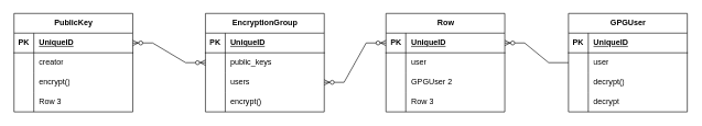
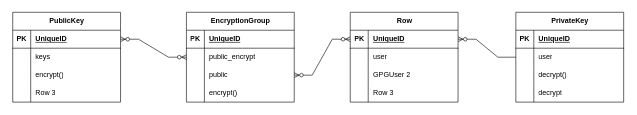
  <mxCell id="0" />
  <mxCell id="1" parent="0" />
  <mxCell id="2" value="Row" style="shape=table;startSize=30;container=1;collapsible=1;childLayout=tableLayout;fixedRows=1;rowLines=0;fontStyle=1;align=center;resizeLast=1;html=1;" vertex="1" parent="1"><mxGeometry x="583.5" y="20" width="180" height="150" as="geometry" /></mxCell>
  <mxCell id="3" value="" style="shape=tableRow;horizontal=0;startSize=0;swimlaneHead=0;swimlaneBody=0;fillColor=none;collapsible=0;dropTarget=0;points=[[0,0.5],[1,0.5]];portConstraint=eastwest;top=0;left=0;right=0;bottom=1;" vertex="1" parent="2"><mxGeometry y="30" width="180" height="30" as="geometry" /></mxCell>
  <mxCell id="4" value="PK" style="shape=partialRectangle;connectable=0;fillColor=none;top=0;left=0;bottom=0;right=0;fontStyle=1;overflow=hidden;whiteSpace=wrap;html=1;" vertex="1" parent="3"><mxGeometry width="30" height="30" as="geometry"><mxRectangle width="30" height="30" as="alternateBounds" /></mxGeometry></mxCell>
  <mxCell id="5" value="UniqueID" style="shape=partialRectangle;connectable=0;fillColor=none;top=0;left=0;bottom=0;right=0;align=left;spacingLeft=6;fontStyle=5;overflow=hidden;whiteSpace=wrap;html=1;" vertex="1" parent="3"><mxGeometry x="30" width="150" height="30" as="geometry"><mxRectangle width="150" height="30" as="alternateBounds" /></mxGeometry></mxCell>
  <mxCell id="6" value="" style="shape=tableRow;horizontal=0;startSize=0;swimlaneHead=0;swimlaneBody=0;fillColor=none;collapsible=0;dropTarget=0;points=[[0,0.5],[1,0.5]];portConstraint=eastwest;top=0;left=0;right=0;bottom=0;" vertex="1" parent="2"><mxGeometry y="60" width="180" height="30" as="geometry" /></mxCell>
  <mxCell id="7" value="" style="shape=partialRectangle;connectable=0;fillColor=none;top=0;left=0;bottom=0;right=0;editable=1;overflow=hidden;whiteSpace=wrap;html=1;" vertex="1" parent="6"><mxGeometry width="30" height="30" as="geometry"><mxRectangle width="30" height="30" as="alternateBounds" /></mxGeometry></mxCell>
  <mxCell id="8" value="user" style="shape=partialRectangle;connectable=0;fillColor=none;top=0;left=0;bottom=0;right=0;align=left;spacingLeft=6;overflow=hidden;whiteSpace=wrap;html=1;" vertex="1" parent="6"><mxGeometry x="30" width="150" height="30" as="geometry"><mxRectangle width="150" height="30" as="alternateBounds" /></mxGeometry></mxCell>
  <mxCell id="9" value="" style="shape=tableRow;horizontal=0;startSize=0;swimlaneHead=0;swimlaneBody=0;fillColor=none;collapsible=0;dropTarget=0;points=[[0,0.5],[1,0.5]];portConstraint=eastwest;top=0;left=0;right=0;bottom=0;" vertex="1" parent="2"><mxGeometry y="90" width="180" height="30" as="geometry" /></mxCell>
  <mxCell id="10" value="" style="shape=partialRectangle;connectable=0;fillColor=none;top=0;left=0;bottom=0;right=0;editable=1;overflow=hidden;whiteSpace=wrap;html=1;" vertex="1" parent="9"><mxGeometry width="30" height="30" as="geometry"><mxRectangle width="30" height="30" as="alternateBounds" /></mxGeometry></mxCell>
  <mxCell id="11" value="GPGUser 2" style="shape=partialRectangle;connectable=0;fillColor=none;top=0;left=0;bottom=0;right=0;align=left;spacingLeft=6;overflow=hidden;whiteSpace=wrap;html=1;" vertex="1" parent="9"><mxGeometry x="30" width="150" height="30" as="geometry"><mxRectangle width="150" height="30" as="alternateBounds" /></mxGeometry></mxCell>
  <mxCell id="12" value="" style="shape=tableRow;horizontal=0;startSize=0;swimlaneHead=0;swimlaneBody=0;fillColor=none;collapsible=0;dropTarget=0;points=[[0,0.5],[1,0.5]];portConstraint=eastwest;top=0;left=0;right=0;bottom=0;" vertex="1" parent="2"><mxGeometry y="120" width="180" height="30" as="geometry" /></mxCell>
  <mxCell id="13" value="" style="shape=partialRectangle;connectable=0;fillColor=none;top=0;left=0;bottom=0;right=0;editable=1;overflow=hidden;whiteSpace=wrap;html=1;" vertex="1" parent="12"><mxGeometry width="30" height="30" as="geometry"><mxRectangle width="30" height="30" as="alternateBounds" /></mxGeometry></mxCell>
  <mxCell id="14" value="Row 3" style="shape=partialRectangle;connectable=0;fillColor=none;top=0;left=0;bottom=0;right=0;align=left;spacingLeft=6;overflow=hidden;whiteSpace=wrap;html=1;" vertex="1" parent="12"><mxGeometry x="30" width="150" height="30" as="geometry"><mxRectangle width="150" height="30" as="alternateBounds" /></mxGeometry></mxCell>
  <mxCell id="15" value="PublicKey" style="shape=table;startSize=30;container=1;collapsible=1;childLayout=tableLayout;fixedRows=1;rowLines=0;fontStyle=1;align=center;resizeLast=1;html=1;" vertex="1" parent="1"><mxGeometry x="20" y="20" width="180" height="150" as="geometry" /></mxCell>
  <mxCell id="16" value="" style="shape=tableRow;horizontal=0;startSize=0;swimlaneHead=0;swimlaneBody=0;fillColor=none;collapsible=0;dropTarget=0;points=[[0,0.5],[1,0.5]];portConstraint=eastwest;top=0;left=0;right=0;bottom=1;" vertex="1" parent="15"><mxGeometry y="30" width="180" height="30" as="geometry" /></mxCell>
  <mxCell id="17" value="PK" style="shape=partialRectangle;connectable=0;fillColor=none;top=0;left=0;bottom=0;right=0;fontStyle=1;overflow=hidden;whiteSpace=wrap;html=1;" vertex="1" parent="16"><mxGeometry width="30" height="30" as="geometry"><mxRectangle width="30" height="30" as="alternateBounds" /></mxGeometry></mxCell>
  <mxCell id="18" value="UniqueID" style="shape=partialRectangle;connectable=0;fillColor=none;top=0;left=0;bottom=0;right=0;align=left;spacingLeft=6;fontStyle=5;overflow=hidden;whiteSpace=wrap;html=1;" vertex="1" parent="16"><mxGeometry x="30" width="150" height="30" as="geometry"><mxRectangle width="150" height="30" as="alternateBounds" /></mxGeometry></mxCell>
  <mxCell id="19" value="" style="shape=tableRow;horizontal=0;startSize=0;swimlaneHead=0;swimlaneBody=0;fillColor=none;collapsible=0;dropTarget=0;points=[[0,0.5],[1,0.5]];portConstraint=eastwest;top=0;left=0;right=0;bottom=0;" vertex="1" parent="15"><mxGeometry y="60" width="180" height="30" as="geometry" /></mxCell>
  <mxCell id="20" value="" style="shape=partialRectangle;connectable=0;fillColor=none;top=0;left=0;bottom=0;right=0;editable=1;overflow=hidden;whiteSpace=wrap;html=1;" vertex="1" parent="19"><mxGeometry width="30" height="30" as="geometry"><mxRectangle width="30" height="30" as="alternateBounds" /></mxGeometry></mxCell>
- <mxCell id="21" value="creator" style="shape=partialRectangle;connectable=0;fillColor=none;top=0;left=0;bottom=0;right=0;align=left;spacingLeft=6;overflow=hidden;whiteSpace=wrap;html=1;" vertex="1" parent="19"><mxGeometry x="30" width="150" height="30" as="geometry"><mxRectangle width="150" height="30" as="alternateBounds" /></mxGeometry></mxCell>
+ <mxCell id="21" value="keys" style="shape=partialRectangle;connectable=0;fillColor=none;top=0;left=0;bottom=0;right=0;align=left;spacingLeft=6;overflow=hidden;whiteSpace=wrap;html=1;" vertex="1" parent="19"><mxGeometry x="30" width="150" height="30" as="geometry"><mxRectangle width="150" height="30" as="alternateBounds" /></mxGeometry></mxCell>
  <mxCell id="22" value="" style="shape=tableRow;horizontal=0;startSize=0;swimlaneHead=0;swimlaneBody=0;fillColor=none;collapsible=0;dropTarget=0;points=[[0,0.5],[1,0.5]];portConstraint=eastwest;top=0;left=0;right=0;bottom=0;" vertex="1" parent="15"><mxGeometry y="90" width="180" height="30" as="geometry" /></mxCell>
  <mxCell id="23" value="" style="shape=partialRectangle;connectable=0;fillColor=none;top=0;left=0;bottom=0;right=0;editable=1;overflow=hidden;whiteSpace=wrap;html=1;" vertex="1" parent="22"><mxGeometry width="30" height="30" as="geometry"><mxRectangle width="30" height="30" as="alternateBounds" /></mxGeometry></mxCell>
  <mxCell id="24" value="encrypt()" style="shape=partialRectangle;connectable=0;fillColor=none;top=0;left=0;bottom=0;right=0;align=left;spacingLeft=6;overflow=hidden;whiteSpace=wrap;html=1;" vertex="1" parent="22"><mxGeometry x="30" width="150" height="30" as="geometry"><mxRectangle width="150" height="30" as="alternateBounds" /></mxGeometry></mxCell>
  <mxCell id="25" value="" style="shape=tableRow;horizontal=0;startSize=0;swimlaneHead=0;swimlaneBody=0;fillColor=none;collapsible=0;dropTarget=0;points=[[0,0.5],[1,0.5]];portConstraint=eastwest;top=0;left=0;right=0;bottom=0;" vertex="1" parent="15"><mxGeometry y="120" width="180" height="30" as="geometry" /></mxCell>
  <mxCell id="26" value="" style="shape=partialRectangle;connectable=0;fillColor=none;top=0;left=0;bottom=0;right=0;editable=1;overflow=hidden;whiteSpace=wrap;html=1;" vertex="1" parent="25"><mxGeometry width="30" height="30" as="geometry"><mxRectangle width="30" height="30" as="alternateBounds" /></mxGeometry></mxCell>
  <mxCell id="27" value="Row 3" style="shape=partialRectangle;connectable=0;fillColor=none;top=0;left=0;bottom=0;right=0;align=left;spacingLeft=6;overflow=hidden;whiteSpace=wrap;html=1;" vertex="1" parent="25"><mxGeometry x="30" width="150" height="30" as="geometry"><mxRectangle width="150" height="30" as="alternateBounds" /></mxGeometry></mxCell>
- <mxCell id="28" value="GPGUser" style="shape=table;startSize=30;container=1;collapsible=1;childLayout=tableLayout;fixedRows=1;rowLines=0;fontStyle=1;align=center;resizeLast=1;html=1;" vertex="1" parent="1"><mxGeometry x="860" y="20" width="180" height="150" as="geometry" /></mxCell>
+ <mxCell id="28" value="PrivateKey" style="shape=table;startSize=30;container=1;collapsible=1;childLayout=tableLayout;fixedRows=1;rowLines=0;fontStyle=1;align=center;resizeLast=1;html=1;" vertex="1" parent="1"><mxGeometry x="860" y="20" width="180" height="150" as="geometry" /></mxCell>
  <mxCell id="29" value="" style="shape=tableRow;horizontal=0;startSize=0;swimlaneHead=0;swimlaneBody=0;fillColor=none;collapsible=0;dropTarget=0;points=[[0,0.5],[1,0.5]];portConstraint=eastwest;top=0;left=0;right=0;bottom=1;" vertex="1" parent="28"><mxGeometry y="30" width="180" height="30" as="geometry" /></mxCell>
  <mxCell id="30" value="PK" style="shape=partialRectangle;connectable=0;fillColor=none;top=0;left=0;bottom=0;right=0;fontStyle=1;overflow=hidden;whiteSpace=wrap;html=1;" vertex="1" parent="29"><mxGeometry width="30" height="30" as="geometry"><mxRectangle width="30" height="30" as="alternateBounds" /></mxGeometry></mxCell>
  <mxCell id="31" value="UniqueID" style="shape=partialRectangle;connectable=0;fillColor=none;top=0;left=0;bottom=0;right=0;align=left;spacingLeft=6;fontStyle=5;overflow=hidden;whiteSpace=wrap;html=1;" vertex="1" parent="29"><mxGeometry x="30" width="150" height="30" as="geometry"><mxRectangle width="150" height="30" as="alternateBounds" /></mxGeometry></mxCell>
  <mxCell id="32" value="" style="shape=tableRow;horizontal=0;startSize=0;swimlaneHead=0;swimlaneBody=0;fillColor=none;collapsible=0;dropTarget=0;points=[[0,0.5],[1,0.5]];portConstraint=eastwest;top=0;left=0;right=0;bottom=0;" vertex="1" parent="28"><mxGeometry y="60" width="180" height="30" as="geometry" /></mxCell>
  <mxCell id="33" value="" style="shape=partialRectangle;connectable=0;fillColor=none;top=0;left=0;bottom=0;right=0;editable=1;overflow=hidden;whiteSpace=wrap;html=1;" vertex="1" parent="32"><mxGeometry width="30" height="30" as="geometry"><mxRectangle width="30" height="30" as="alternateBounds" /></mxGeometry></mxCell>
  <mxCell id="34" value="user" style="shape=partialRectangle;connectable=0;fillColor=none;top=0;left=0;bottom=0;right=0;align=left;spacingLeft=6;overflow=hidden;whiteSpace=wrap;html=1;" vertex="1" parent="32"><mxGeometry x="30" width="150" height="30" as="geometry"><mxRectangle width="150" height="30" as="alternateBounds" /></mxGeometry></mxCell>
  <mxCell id="35" value="" style="shape=tableRow;horizontal=0;startSize=0;swimlaneHead=0;swimlaneBody=0;fillColor=none;collapsible=0;dropTarget=0;points=[[0,0.5],[1,0.5]];portConstraint=eastwest;top=0;left=0;right=0;bottom=0;" vertex="1" parent="28"><mxGeometry y="90" width="180" height="30" as="geometry" /></mxCell>
  <mxCell id="36" value="" style="shape=partialRectangle;connectable=0;fillColor=none;top=0;left=0;bottom=0;right=0;editable=1;overflow=hidden;whiteSpace=wrap;html=1;" vertex="1" parent="35"><mxGeometry width="30" height="30" as="geometry"><mxRectangle width="30" height="30" as="alternateBounds" /></mxGeometry></mxCell>
  <mxCell id="37" value="decrypt()" style="shape=partialRectangle;connectable=0;fillColor=none;top=0;left=0;bottom=0;right=0;align=left;spacingLeft=6;overflow=hidden;whiteSpace=wrap;html=1;" vertex="1" parent="35"><mxGeometry x="30" width="150" height="30" as="geometry"><mxRectangle width="150" height="30" as="alternateBounds" /></mxGeometry></mxCell>
  <mxCell id="38" value="" style="shape=tableRow;horizontal=0;startSize=0;swimlaneHead=0;swimlaneBody=0;fillColor=none;collapsible=0;dropTarget=0;points=[[0,0.5],[1,0.5]];portConstraint=eastwest;top=0;left=0;right=0;bottom=0;" vertex="1" parent="28"><mxGeometry y="120" width="180" height="30" as="geometry" /></mxCell>
  <mxCell id="39" value="" style="shape=partialRectangle;connectable=0;fillColor=none;top=0;left=0;bottom=0;right=0;editable=1;overflow=hidden;whiteSpace=wrap;html=1;" vertex="1" parent="38"><mxGeometry width="30" height="30" as="geometry"><mxRectangle width="30" height="30" as="alternateBounds" /></mxGeometry></mxCell>
  <mxCell id="40" value="decrypt" style="shape=partialRectangle;connectable=0;fillColor=none;top=0;left=0;bottom=0;right=0;align=left;spacingLeft=6;overflow=hidden;whiteSpace=wrap;html=1;" vertex="1" parent="38"><mxGeometry x="30" width="150" height="30" as="geometry"><mxRectangle width="150" height="30" as="alternateBounds" /></mxGeometry></mxCell>
  <mxCell id="41" value="EncryptionGroup" style="shape=table;startSize=30;container=1;collapsible=1;childLayout=tableLayout;fixedRows=1;rowLines=0;fontStyle=1;align=center;resizeLast=1;html=1;" vertex="1" parent="1"><mxGeometry x="310" y="20" width="180" height="150" as="geometry" /></mxCell>
  <mxCell id="42" value="" style="shape=tableRow;horizontal=0;startSize=0;swimlaneHead=0;swimlaneBody=0;fillColor=none;collapsible=0;dropTarget=0;points=[[0,0.5],[1,0.5]];portConstraint=eastwest;top=0;left=0;right=0;bottom=1;" vertex="1" parent="41"><mxGeometry y="30" width="180" height="30" as="geometry" /></mxCell>
  <mxCell id="43" value="PK" style="shape=partialRectangle;connectable=0;fillColor=none;top=0;left=0;bottom=0;right=0;fontStyle=1;overflow=hidden;whiteSpace=wrap;html=1;" vertex="1" parent="42"><mxGeometry width="30" height="30" as="geometry"><mxRectangle width="30" height="30" as="alternateBounds" /></mxGeometry></mxCell>
  <mxCell id="44" value="UniqueID" style="shape=partialRectangle;connectable=0;fillColor=none;top=0;left=0;bottom=0;right=0;align=left;spacingLeft=6;fontStyle=5;overflow=hidden;whiteSpace=wrap;html=1;" vertex="1" parent="42"><mxGeometry x="30" width="150" height="30" as="geometry"><mxRectangle width="150" height="30" as="alternateBounds" /></mxGeometry></mxCell>
  <mxCell id="45" value="" style="shape=tableRow;horizontal=0;startSize=0;swimlaneHead=0;swimlaneBody=0;fillColor=none;collapsible=0;dropTarget=0;points=[[0,0.5],[1,0.5]];portConstraint=eastwest;top=0;left=0;right=0;bottom=0;" vertex="1" parent="41"><mxGeometry y="60" width="180" height="30" as="geometry" /></mxCell>
  <mxCell id="46" value="" style="shape=partialRectangle;connectable=0;fillColor=none;top=0;left=0;bottom=0;right=0;editable=1;overflow=hidden;whiteSpace=wrap;html=1;" vertex="1" parent="45"><mxGeometry width="30" height="30" as="geometry"><mxRectangle width="30" height="30" as="alternateBounds" /></mxGeometry></mxCell>
- <mxCell id="47" value="public_keys" style="shape=partialRectangle;connectable=0;fillColor=none;top=0;left=0;bottom=0;right=0;align=left;spacingLeft=6;overflow=hidden;whiteSpace=wrap;html=1;" vertex="1" parent="45"><mxGeometry x="30" width="150" height="30" as="geometry"><mxRectangle width="150" height="30" as="alternateBounds" /></mxGeometry></mxCell>
+ <mxCell id="47" value="public_encrypt" style="shape=partialRectangle;connectable=0;fillColor=none;top=0;left=0;bottom=0;right=0;align=left;spacingLeft=6;overflow=hidden;whiteSpace=wrap;html=1;" vertex="1" parent="45"><mxGeometry x="30" width="150" height="30" as="geometry"><mxRectangle width="150" height="30" as="alternateBounds" /></mxGeometry></mxCell>
  <mxCell id="48" value="" style="shape=tableRow;horizontal=0;startSize=0;swimlaneHead=0;swimlaneBody=0;fillColor=none;collapsible=0;dropTarget=0;points=[[0,0.5],[1,0.5]];portConstraint=eastwest;top=0;left=0;right=0;bottom=0;" vertex="1" parent="41"><mxGeometry y="90" width="180" height="30" as="geometry" /></mxCell>
  <mxCell id="49" value="" style="shape=partialRectangle;connectable=0;fillColor=none;top=0;left=0;bottom=0;right=0;editable=1;overflow=hidden;whiteSpace=wrap;html=1;" vertex="1" parent="48"><mxGeometry width="30" height="30" as="geometry"><mxRectangle width="30" height="30" as="alternateBounds" /></mxGeometry></mxCell>
- <mxCell id="50" value="users" style="shape=partialRectangle;connectable=0;fillColor=none;top=0;left=0;bottom=0;right=0;align=left;spacingLeft=6;overflow=hidden;whiteSpace=wrap;html=1;" vertex="1" parent="48"><mxGeometry x="30" width="150" height="30" as="geometry"><mxRectangle width="150" height="30" as="alternateBounds" /></mxGeometry></mxCell>
+ <mxCell id="50" value="public" style="shape=partialRectangle;connectable=0;fillColor=none;top=0;left=0;bottom=0;right=0;align=left;spacingLeft=6;overflow=hidden;whiteSpace=wrap;html=1;" vertex="1" parent="48"><mxGeometry x="30" width="150" height="30" as="geometry"><mxRectangle width="150" height="30" as="alternateBounds" /></mxGeometry></mxCell>
  <mxCell id="51" value="" style="shape=tableRow;horizontal=0;startSize=0;swimlaneHead=0;swimlaneBody=0;fillColor=none;collapsible=0;dropTarget=0;points=[[0,0.5],[1,0.5]];portConstraint=eastwest;top=0;left=0;right=0;bottom=0;" vertex="1" parent="41"><mxGeometry y="120" width="180" height="30" as="geometry" /></mxCell>
  <mxCell id="52" value="" style="shape=partialRectangle;connectable=0;fillColor=none;top=0;left=0;bottom=0;right=0;editable=1;overflow=hidden;whiteSpace=wrap;html=1;" vertex="1" parent="51"><mxGeometry width="30" height="30" as="geometry"><mxRectangle width="30" height="30" as="alternateBounds" /></mxGeometry></mxCell>
  <mxCell id="53" value="encrypt()" style="shape=partialRectangle;connectable=0;fillColor=none;top=0;left=0;bottom=0;right=0;align=left;spacingLeft=6;overflow=hidden;whiteSpace=wrap;html=1;" vertex="1" parent="51"><mxGeometry x="30" width="150" height="30" as="geometry"><mxRectangle width="150" height="30" as="alternateBounds" /></mxGeometry></mxCell>
  <mxCell id="54" value="" style="edgeStyle=entityRelationEdgeStyle;fontSize=12;html=1;endArrow=ERzeroToMany;endFill=1;rounded=0;" edge="1" parent="1" source="32" target="3"><mxGeometry width="100" height="100" relative="1" as="geometry"><mxPoint x="150" y="60" as="sourcePoint" /><mxPoint x="250" y="-40" as="targetPoint" /></mxGeometry></mxCell>
  <mxCell id="55" value="" style="edgeStyle=entityRelationEdgeStyle;fontSize=12;html=1;endArrow=ERzeroToMany;endFill=1;startArrow=ERzeroToMany;rounded=0;" edge="1" parent="1" source="16" target="45"><mxGeometry width="100" height="100" relative="1" as="geometry"><mxPoint x="0" y="100" as="sourcePoint" /><mxPoint x="100" y="0" as="targetPoint" /></mxGeometry></mxCell>
  <mxCell id="56" value="" style="edgeStyle=entityRelationEdgeStyle;fontSize=12;html=1;endArrow=ERzeroToMany;endFill=1;startArrow=ERzeroToMany;rounded=0;" edge="1" parent="1" source="48" target="3"><mxGeometry width="100" height="100" relative="1" as="geometry"><mxPoint x="350" y="300" as="sourcePoint" /><mxPoint x="450" y="200" as="targetPoint" /></mxGeometry></mxCell>
